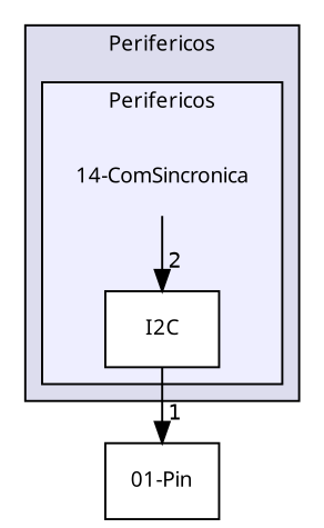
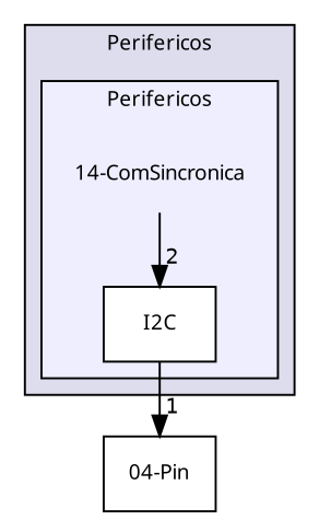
  digraph {
    compound=true
    fontname="Noto Sans"
    node [fontname="Noto Sans" fontsize=10 shape=box]
    edge [fontname="Noto Sans" labeldistance=1.5 labelfontname=Helvetica labelfontsize=10]
    n1 [label="14-ComSincronica" shape=plaintext]
    n2 [color=black fillcolor=white label=I2C style=filled]
-   n3 [label="01-Pin"]
+   n3 [label="04-Pin"]
    subgraph cluster_1 {
      bgcolor="#ddddee"
      fontsize=10
      label=Perifericos
      pencolor=black
      subgraph cluster_2 {
        bgcolor="#eeeeff"
        fontsize=10
        label=Perifericos
        pencolor=black
        n1
        n2
      }
    }
    n1 -> n2 [headlabel=2]
    n2 -> n3 [headlabel=1]
  }
